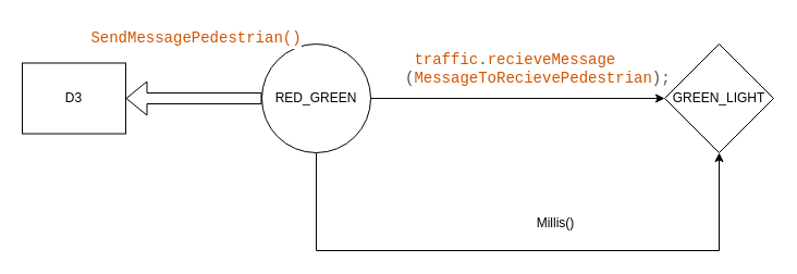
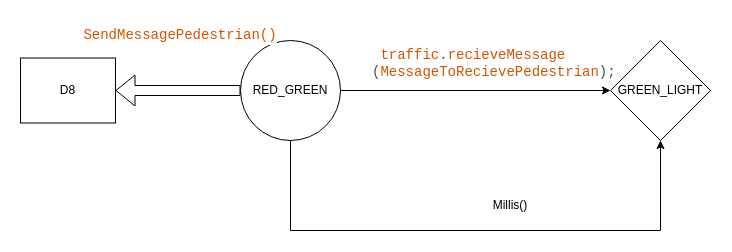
  <mxCell id="0" />
  <mxCell id="1" parent="0" />
  <mxCell id="2" style="edgeStyle=orthogonalEdgeStyle;rounded=0;orthogonalLoop=1;jettySize=auto;html=1;entryX=0;entryY=0.5;entryDx=0;entryDy=0;" edge="1" parent="1" source="4" target="5"><mxGeometry relative="1" as="geometry"><mxPoint x="500" y="90" as="targetPoint" /></mxGeometry></mxCell>
  <mxCell id="3" style="edgeStyle=orthogonalEdgeStyle;rounded=0;orthogonalLoop=1;jettySize=auto;html=1;entryX=0.5;entryY=1;entryDx=0;entryDy=0;" edge="1" parent="1" source="4" target="5"><mxGeometry relative="1" as="geometry"><mxPoint x="680" y="230" as="targetPoint" /><Array as="points"><mxPoint x="290" y="230" /><mxPoint x="660" y="230" /></Array></mxGeometry></mxCell>
  <mxCell id="4" value="RED_GREEN" style="ellipse;whiteSpace=wrap;html=1;aspect=fixed;" vertex="1" parent="1"><mxGeometry x="240" y="40" width="100" height="100" as="geometry" /></mxCell>
  <mxCell id="5" value="GREEN_LIGHT" style="rhombus;whiteSpace=wrap;html=1;aspect=fixed;" vertex="1" parent="1"><mxGeometry x="610" y="40" width="100" height="100" as="geometry" /></mxCell>
  <mxCell id="6" value="&lt;span style=&quot;color: rgba(0, 0, 0, 0); font-family: monospace; font-size: 0px; text-align: start; text-wrap: nowrap;&quot;&gt;%3CmxGraphModel%3E%3Croot%3E%3CmxCell%20id%3D%220%22%2F%3E%3CmxCell%20id%3D%221%22%20parent%3D%220%22%2F%3E%3CmxCell%20id%3D%222%22%20value%3D%22ReceavedMessage%20%3D%3D%20200%22%20style%3D%22text%3BwhiteSpace%3Dwrap%3B%22%20vertex%3D%221%22%20parent%3D%221%22%3E%3CmxGeometry%20x%3D%22300%22%20y%3D%22-180%22%20width%3D%22120%22%20height%3D%2240%22%20as%3D%22geometry%22%2F%3E%3C%2FmxCell%3E%3C%2Froot%3E%3C%2FmxGraphModel%3E&lt;/span&gt;" style="text;html=1;align=center;verticalAlign=middle;whiteSpace=wrap;rounded=0;" vertex="1" parent="1"><mxGeometry x="420" y="60" width="60" height="30" as="geometry" /></mxCell>
  <mxCell id="7" value="Millis()" style="text;html=1;align=center;verticalAlign=middle;whiteSpace=wrap;rounded=0;" vertex="1" parent="1"><mxGeometry x="480" y="190" width="60" height="30" as="geometry" /></mxCell>
  <mxCell id="8" value="&lt;span style=&quot;color: rgb(78, 91, 97); font-family: Consolas, &amp;quot;Courier New&amp;quot;, monospace; font-size: 14px; text-align: center; white-space: pre; background-color: rgb(255, 255, 255);&quot;&gt;&amp;nbsp;&lt;/span&gt;&lt;span style=&quot;font-family: Consolas, &amp;quot;Courier New&amp;quot;, monospace; font-size: 14px; text-align: center; white-space: pre; color: rgb(211, 84, 0);&quot;&gt;traffic&lt;/span&gt;&lt;span style=&quot;color: rgb(78, 91, 97); font-family: Consolas, &amp;quot;Courier New&amp;quot;, monospace; font-size: 14px; text-align: center; white-space: pre; background-color: rgb(255, 255, 255);&quot;&gt;.&lt;/span&gt;&lt;span style=&quot;font-family: Consolas, &amp;quot;Courier New&amp;quot;, monospace; font-size: 14px; text-align: center; white-space: pre; color: rgb(211, 84, 0);&quot;&gt;recieveMessage&lt;/span&gt;&lt;div&gt;&lt;span style=&quot;font-family: Consolas, &amp;quot;Courier New&amp;quot;, monospace; font-size: 14px; text-align: center; white-space: pre; color: rgb(67, 79, 84);&quot;&gt;(&lt;/span&gt;&lt;span style=&quot;font-family: Consolas, &amp;quot;Courier New&amp;quot;, monospace; font-size: 14px; text-align: center; white-space: pre; color: rgb(211, 84, 0);&quot;&gt;MessageToRecievePedestrian&lt;/span&gt;&lt;span style=&quot;font-family: Consolas, &amp;quot;Courier New&amp;quot;, monospace; font-size: 14px; text-align: center; white-space: pre; color: rgb(67, 79, 84);&quot;&gt;)&lt;/span&gt;&lt;span style=&quot;color: rgb(78, 91, 97); font-family: Consolas, &amp;quot;Courier New&amp;quot;, monospace; font-size: 14px; text-align: center; white-space: pre; background-color: rgb(255, 255, 255);&quot;&gt;;&lt;/span&gt;&lt;/div&gt;" style="text;whiteSpace=wrap;html=1;" vertex="1" parent="1"><mxGeometry x="370" y="40" width="130" height="40" as="geometry" /></mxCell>
  <mxCell id="9" value="" style="shape=flexArrow;endArrow=classic;html=1;rounded=0;exitX=0;exitY=0.5;exitDx=0;exitDy=0;entryX=1;entryY=0.5;entryDx=0;entryDy=0;" edge="1" parent="1" source="4" target="10"><mxGeometry width="50" height="50" relative="1" as="geometry"><mxPoint x="260" y="345" as="sourcePoint" /><mxPoint x="335" y="345" as="targetPoint" /></mxGeometry></mxCell>
- <mxCell id="10" value="D3" style="rounded=0;whiteSpace=wrap;html=1;" vertex="1" parent="1"><mxGeometry x="20" y="57.5" width="95" height="65" as="geometry" /></mxCell>
+ <mxCell id="10" value="D8" style="rounded=0;whiteSpace=wrap;html=1;" vertex="1" parent="1"><mxGeometry x="20" y="57.5" width="95" height="65" as="geometry" /></mxCell>
  <mxCell id="11" value="&lt;div style=&quot;color: rgb(78, 91, 97); background-color: rgb(255, 255, 255); font-family: Consolas, &amp;quot;Courier New&amp;quot;, monospace; font-size: 14px; line-height: 19px; white-space: pre;&quot;&gt;&lt;span style=&quot;color: #d35400;&quot;&gt;SendMessagePedestrian()&lt;/span&gt;&lt;/div&gt;" style="text;html=1;align=center;verticalAlign=middle;whiteSpace=wrap;rounded=0;" vertex="1" parent="1"><mxGeometry x="150" y="20" width="60" height="30" as="geometry" /></mxCell>
